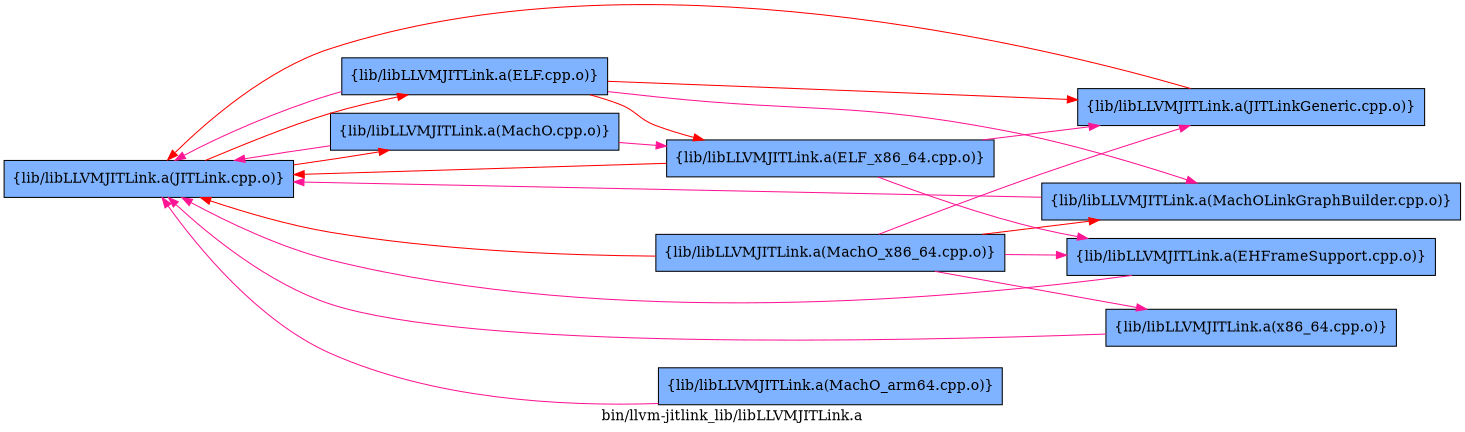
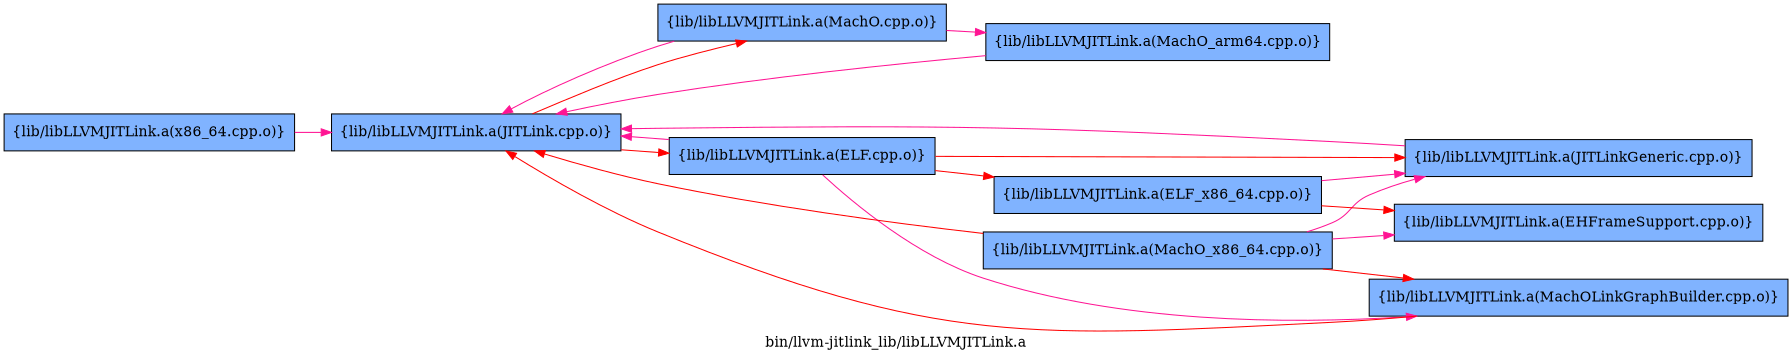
  digraph {
    label="bin/llvm-jitlink_lib/libLLVMJITLink.a"
    rankdir=LR
    node [fillcolor="0.600000 0.5 1" group=1 shape=box style=filled]
    edge [color=deeppink]
    n1 [label="{lib/libLLVMJITLink.a(JITLink.cpp.o)}"]
    n2 [label="{lib/libLLVMJITLink.a(MachO.cpp.o)}"]
    n3 [label="{lib/libLLVMJITLink.a(ELF.cpp.o)}"]
    n4 [label="{lib/libLLVMJITLink.a(MachO_arm64.cpp.o)}"]
    n5 [label="{lib/libLLVMJITLink.a(MachO_x86_64.cpp.o)}"]
    n6 [label="{lib/libLLVMJITLink.a(ELF_x86_64.cpp.o)}"]
    n7 [label="{lib/libLLVMJITLink.a(JITLinkGeneric.cpp.o)}"]
    n8 [label="{lib/libLLVMJITLink.a(MachOLinkGraphBuilder.cpp.o)}"]
    n9 [label="{lib/libLLVMJITLink.a(EHFrameSupport.cpp.o)}"]
    n10 [label="{lib/libLLVMJITLink.a(x86_64.cpp.o)}"]
    subgraph sub_1 {
      rank=same
      n1
    }
    subgraph sub_2 {
      rank=same
      n2
      n3
    }
    subgraph sub_3 {
      rank=same
      n4
      n5
      n6
    }
    subgraph sub_4 {
      rank=same
      n1
    }
    subgraph sub_5 {
      rank=same
      n2
      n3
    }
    subgraph sub_6 {
      rank=same
      n4
      n5
      n6
    }
    n1 -> n2 [color=red]
    n1 -> n3 [color=red]
    n2 -> n1
-   n2 -> n6
+   n2 -> n4
    n3 -> n1
    n3 -> n6 [color=red]
    n3 -> n7 [color=red]
    n3 -> n8
    n4 -> n1
    n5 -> n1 [color=red]
    n5 -> n7
    n5 -> n8 [color=red]
    n5 -> n9
-   n5 -> n10
-   n6 -> n1 [color=red]
    n6 -> n7
-   n6 -> n9
-   n7 -> n1 [color=red]
-   n8 -> n1
-   n9 -> n1
+   n6 -> n9 [color=red]
+   n7 -> n1
+   n8 -> n1 [color=red]
    n10 -> n1
  }
